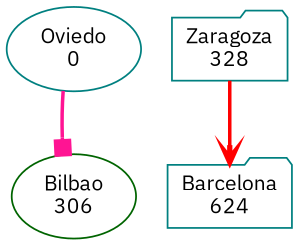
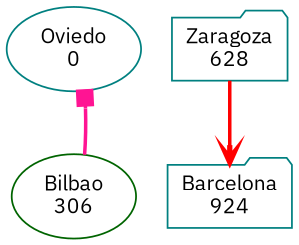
  digraph {
    fontname="IBM Plex Sans"
    rankdir=TB
    node [color=teal fontname="IBM Plex Sans" fontsize=12 shape=ellipse]
    edge [fontname="IBM Plex Sans" style=bold]
    n1 [label="Oviedo\n0"]
    n2 [color=darkgreen label="Bilbao\n306"]
-   n3 [label="Zaragoza\n328" shape=folder]
-   n4 [label="Barcelona\n624" shape=folder]
-   n1 -> n2 [arrowhead=box color=deeppink]
+   n3 [label="Zaragoza\n628" shape=folder]
+   n4 [label="Barcelona\n924" shape=folder]
+   n2 -> n1 [arrowhead=box color=deeppink]
    n3 -> n4 [arrowhead=vee color=red]
  }
